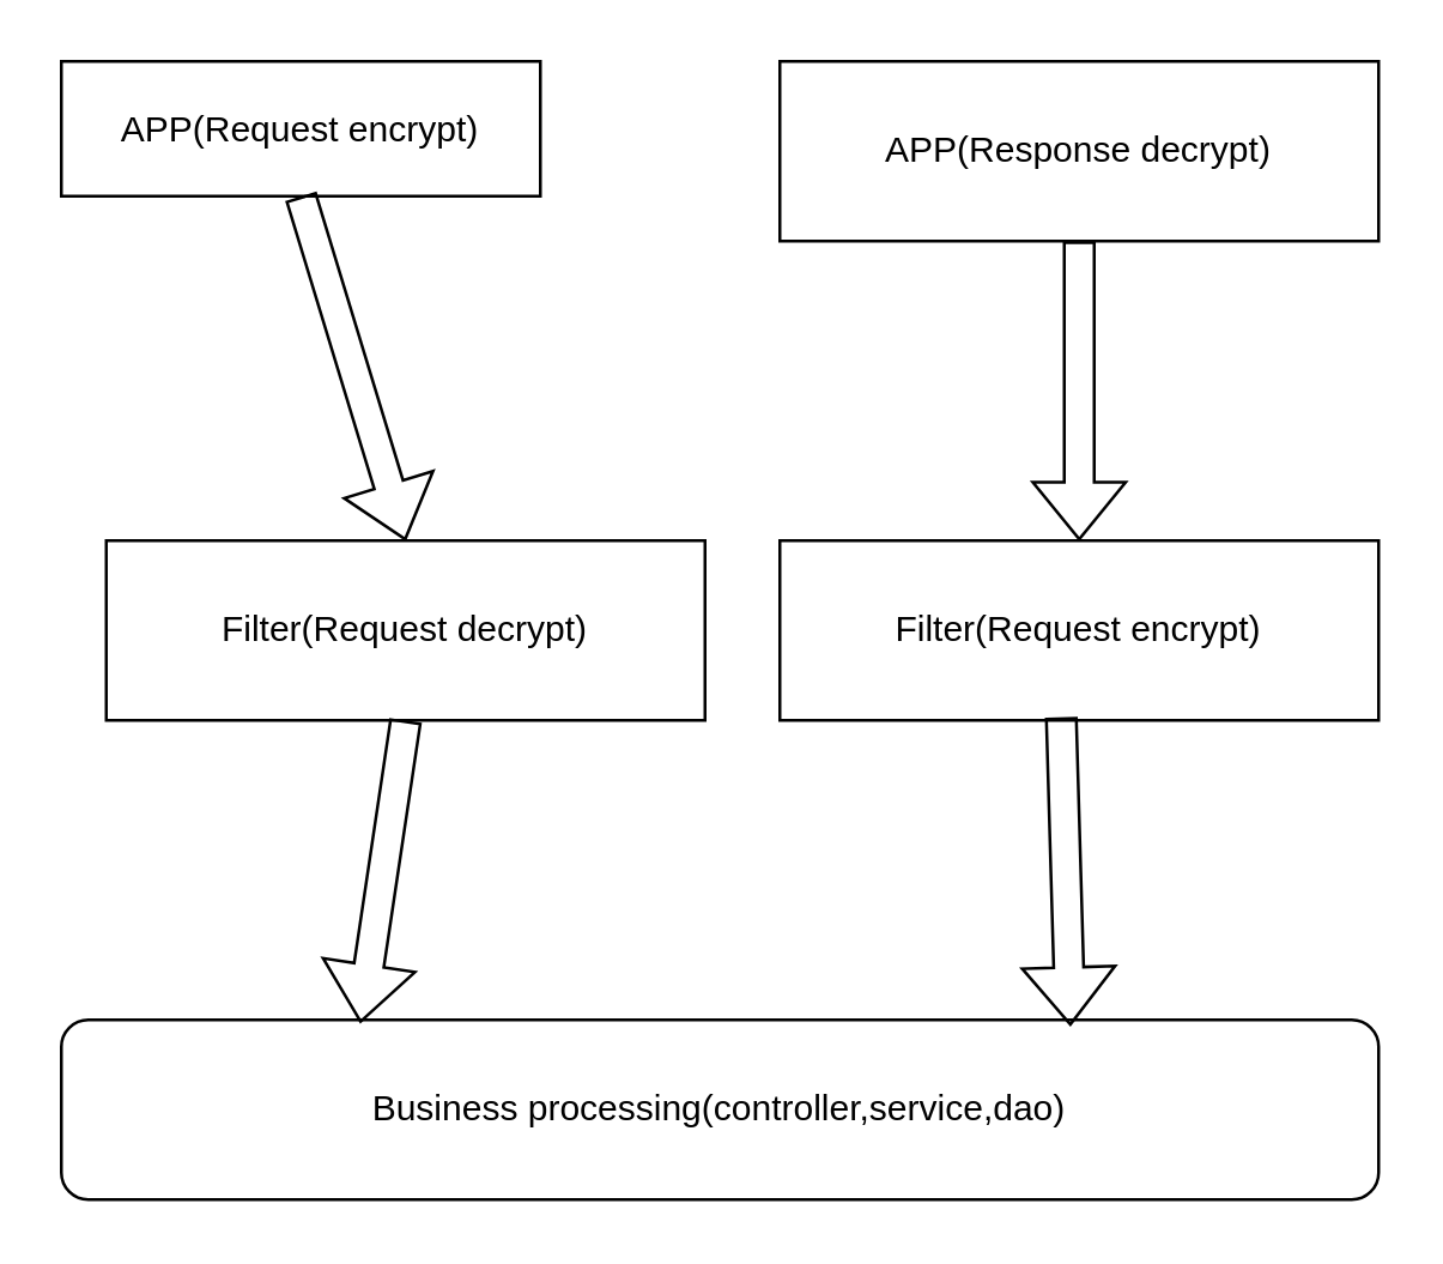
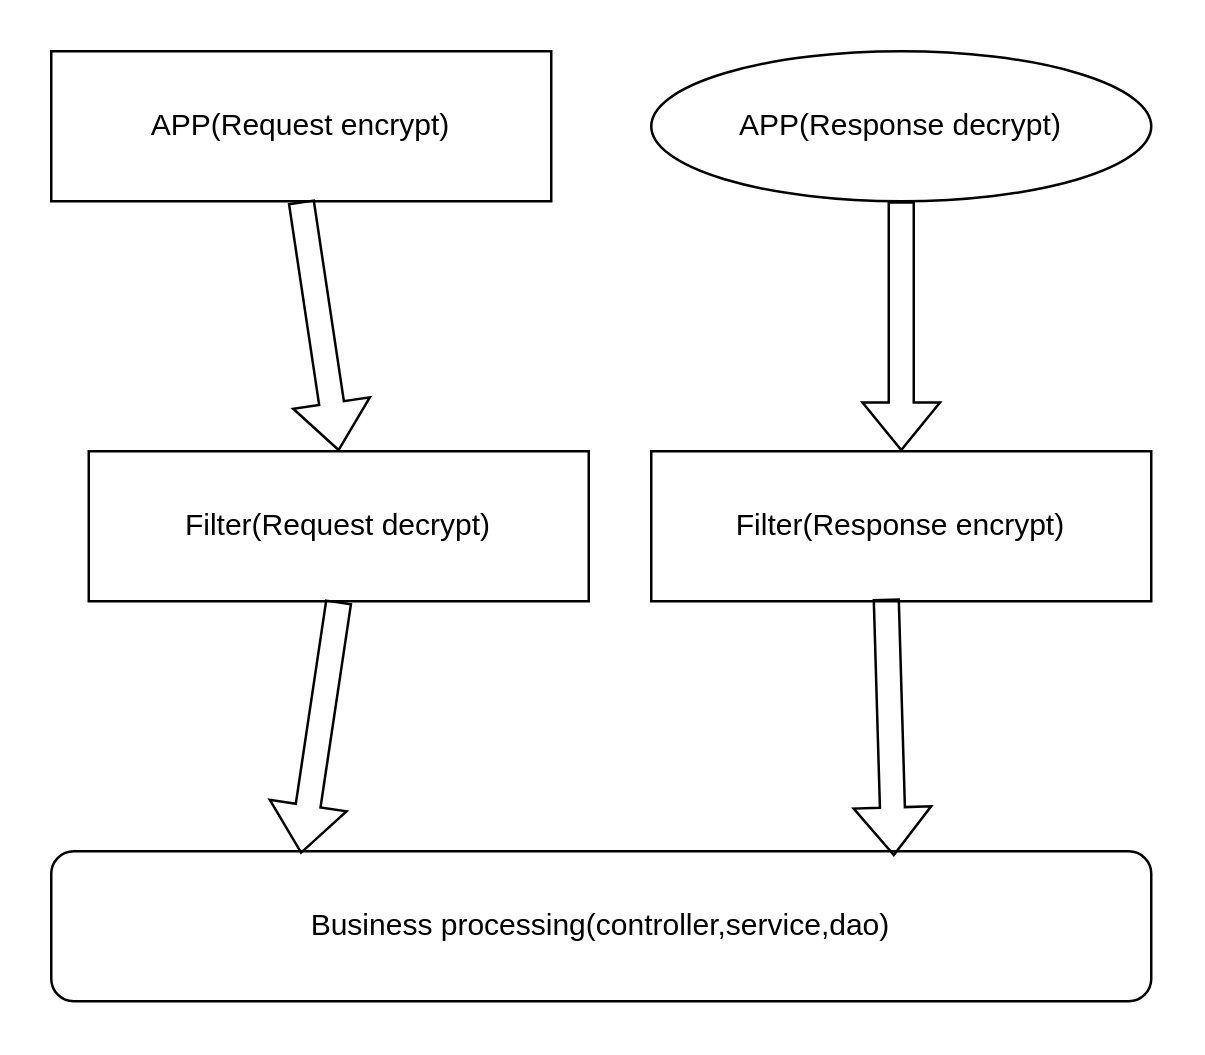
  <mxCell id="0" />
  <mxCell id="1" parent="0" />
- <mxCell id="2" value="APP(Request&amp;nbsp;encrypt)" style="rounded=0;whiteSpace=wrap;html=1;" parent="1" vertex="1"><mxGeometry x="20" y="20" width="160" height="45" as="geometry" /></mxCell>
+ <mxCell id="2" value="APP(Request&amp;nbsp;encrypt)" style="rounded=0;whiteSpace=wrap;html=1;" parent="1" vertex="1"><mxGeometry x="20" y="20" width="200" height="60" as="geometry" /></mxCell>
  <mxCell id="3" value="Filter(Request decrypt)" style="rounded=0;whiteSpace=wrap;html=1;" parent="1" vertex="1"><mxGeometry x="35" y="180" width="200" height="60" as="geometry" /></mxCell>
  <mxCell id="4" value="&lt;div&gt;Business processing(controller,service,dao)&lt;/div&gt;" style="whiteSpace=wrap;html=1;rounded=1;" parent="1" vertex="1"><mxGeometry x="20" y="340" width="440" height="60" as="geometry" /></mxCell>
- <mxCell id="5" value="Filter(Request encrypt)" style="rounded=0;whiteSpace=wrap;html=1;" parent="1" vertex="1"><mxGeometry x="260" y="180" width="200" height="60" as="geometry" /></mxCell>
- <mxCell id="6" value="APP(Response decrypt)" style="rounded=0;whiteSpace=wrap;html=1;" parent="1" vertex="1"><mxGeometry x="260" y="20" width="200" height="60" as="geometry" /></mxCell>
+ <mxCell id="5" value="Filter(Response encrypt)" style="rounded=0;whiteSpace=wrap;html=1;" parent="1" vertex="1"><mxGeometry x="260" y="180" width="200" height="60" as="geometry" /></mxCell>
+ <mxCell id="6" value="APP(Response decrypt)" style="ellipse;whiteSpace=wrap;html=1;" parent="1" vertex="1"><mxGeometry x="260" y="20" width="200" height="60" as="geometry" /></mxCell>
  <mxCell id="7" value="" style="shape=flexArrow;endArrow=classic;html=1;rounded=0;exitX=0.5;exitY=1;exitDx=0;exitDy=0;entryX=0.5;entryY=0;entryDx=0;entryDy=0;" parent="1" source="2" target="3" edge="1"><mxGeometry width="50" height="50" relative="1" as="geometry"><mxPoint x="500" y="460" as="sourcePoint" /><mxPoint x="550" y="410" as="targetPoint" /></mxGeometry></mxCell>
  <mxCell id="8" value="" style="shape=flexArrow;endArrow=classic;html=1;rounded=0;exitX=0.5;exitY=1;exitDx=0;exitDy=0;entryX=0.5;entryY=0;entryDx=0;entryDy=0;" parent="1" source="6" target="5" edge="1"><mxGeometry width="50" height="50" relative="1" as="geometry"><mxPoint x="350" y="120" as="sourcePoint" /><mxPoint x="350" y="220" as="targetPoint" /></mxGeometry></mxCell>
  <mxCell id="9" value="" style="shape=flexArrow;endArrow=classic;html=1;rounded=0;exitX=0.5;exitY=1;exitDx=0;exitDy=0;entryX=0.227;entryY=0.017;entryDx=0;entryDy=0;entryPerimeter=0;" parent="1" source="3" target="4" edge="1"><mxGeometry width="50" height="50" relative="1" as="geometry"><mxPoint x="240" y="250" as="sourcePoint" /><mxPoint x="120" y="340" as="targetPoint" /></mxGeometry></mxCell>
  <mxCell id="10" value="" style="shape=flexArrow;endArrow=classic;html=1;rounded=0;exitX=0.47;exitY=0.983;exitDx=0;exitDy=0;exitPerimeter=0;entryX=0.766;entryY=0.033;entryDx=0;entryDy=0;entryPerimeter=0;" parent="1" source="5" target="4" edge="1"><mxGeometry width="50" height="50" relative="1" as="geometry"><mxPoint x="500" y="460" as="sourcePoint" /><mxPoint x="550" y="410" as="targetPoint" /></mxGeometry></mxCell>
